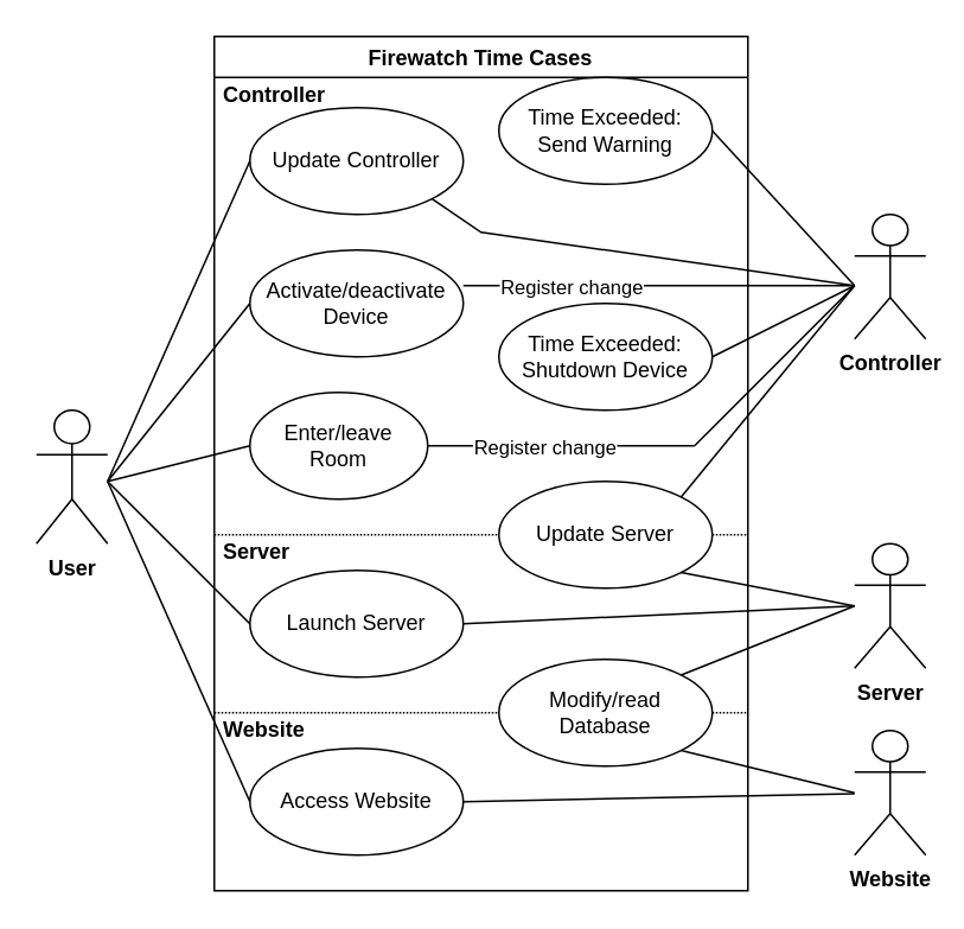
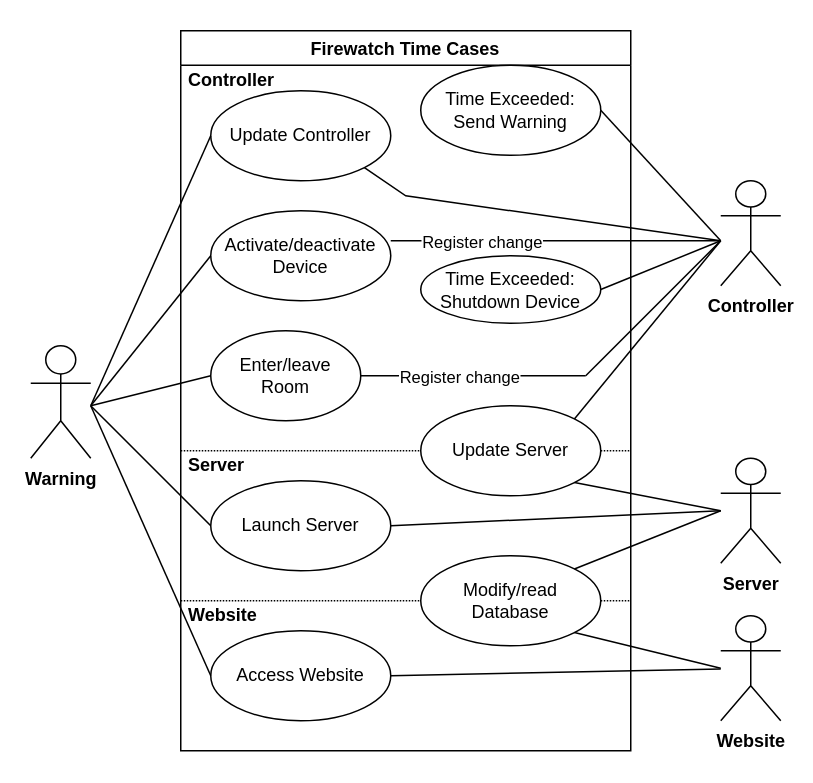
  <mxCell id="0" />
  <mxCell id="1" parent="0" />
  <mxCell id="2" style="edgeStyle=none;rounded=0;orthogonalLoop=1;jettySize=auto;html=1;endArrow=none;endFill=0;" edge="1" parent="1"><mxGeometry relative="1" as="geometry"><mxPoint x="480" y="160" as="sourcePoint" /><mxPoint x="390" y="250" as="targetPoint" /></mxGeometry></mxCell>
  <mxCell id="3" value="" style="line;strokeWidth=1;html=1;dashed=1;dashPattern=1 1;" vertex="1" parent="1"><mxGeometry x="120" y="295" width="300" height="10" as="geometry" /></mxCell>
  <mxCell id="4" value="Firewatch Time Cases" style="swimlane;" vertex="1" parent="1"><mxGeometry x="120" y="20" width="300" height="480" as="geometry" /></mxCell>
  <mxCell id="5" value="" style="line;strokeWidth=1;html=1;dashed=1;dashPattern=1 1;" vertex="1" parent="4"><mxGeometry y="375" width="300" height="10" as="geometry" /></mxCell>
  <mxCell id="6" value="Update Controller" style="ellipse;whiteSpace=wrap;html=1;" vertex="1" parent="4"><mxGeometry x="20" y="40" width="120" height="60" as="geometry" /></mxCell>
  <mxCell id="7" value="Launch Server" style="ellipse;whiteSpace=wrap;html=1;" vertex="1" parent="4"><mxGeometry x="20" y="300" width="120" height="60" as="geometry" /></mxCell>
  <mxCell id="8" value="Enter/leave&lt;br&gt;Room" style="ellipse;whiteSpace=wrap;html=1;" vertex="1" parent="4"><mxGeometry x="20" y="200" width="100" height="60" as="geometry" /></mxCell>
  <mxCell id="9" value="Activate/deactivate&lt;br&gt;Device" style="ellipse;whiteSpace=wrap;html=1;" vertex="1" parent="4"><mxGeometry x="20" y="120" width="120" height="60" as="geometry" /></mxCell>
  <mxCell id="10" value="Modify/read&lt;br&gt;Database" style="ellipse;whiteSpace=wrap;html=1;" vertex="1" parent="4"><mxGeometry x="160" y="350" width="120" height="60" as="geometry" /></mxCell>
  <mxCell id="11" value="Time Exceeded:&lt;br&gt;Send Warning" style="ellipse;whiteSpace=wrap;html=1;" vertex="1" parent="4"><mxGeometry x="160" y="23" width="120" height="60" as="geometry" /></mxCell>
  <mxCell id="12" value="Update Server" style="ellipse;whiteSpace=wrap;html=1;" vertex="1" parent="4"><mxGeometry x="160" y="250" width="120" height="60" as="geometry" /></mxCell>
  <mxCell id="13" value="Access Website" style="ellipse;whiteSpace=wrap;html=1;" vertex="1" parent="4"><mxGeometry x="20" y="400" width="120" height="60" as="geometry" /></mxCell>
  <mxCell id="14" value="&lt;b&gt;&amp;nbsp;Server&lt;/b&gt;" style="text;html=1;strokeColor=none;fillColor=none;align=left;verticalAlign=middle;whiteSpace=wrap;rounded=0;dashed=1;dashPattern=1 1;" vertex="1" parent="4"><mxGeometry y="280" width="60" height="20" as="geometry" /></mxCell>
  <mxCell id="15" value="&lt;b&gt;&amp;nbsp;Website&lt;/b&gt;" style="text;html=1;strokeColor=none;fillColor=none;align=left;verticalAlign=middle;whiteSpace=wrap;rounded=0;dashed=1;dashPattern=1 1;" vertex="1" parent="4"><mxGeometry y="380" width="60" height="20" as="geometry" /></mxCell>
  <mxCell id="16" value="&lt;b&gt;&amp;nbsp;Controller&lt;/b&gt;" style="text;html=1;strokeColor=none;fillColor=none;align=left;verticalAlign=middle;whiteSpace=wrap;rounded=0;dashed=1;dashPattern=1 1;" vertex="1" parent="4"><mxGeometry y="23" width="60" height="20" as="geometry" /></mxCell>
- <mxCell id="17" value="Time Exceeded:&lt;br&gt;Shutdown Device" style="ellipse;whiteSpace=wrap;html=1;" vertex="1" parent="4"><mxGeometry x="160" y="150" width="120" height="60" as="geometry" /></mxCell>
+ <mxCell id="17" value="Time Exceeded:&lt;br&gt;Shutdown Device" style="ellipse;whiteSpace=wrap;html=1;" vertex="1" parent="4"><mxGeometry x="160" y="150" width="120" height="45" as="geometry" /></mxCell>
  <mxCell id="18" style="edgeStyle=none;rounded=0;orthogonalLoop=1;jettySize=auto;html=1;entryX=0;entryY=0.5;entryDx=0;entryDy=0;endArrow=none;endFill=0;" edge="1" parent="1" target="13"><mxGeometry relative="1" as="geometry"><mxPoint x="60" y="270" as="sourcePoint" /></mxGeometry></mxCell>
  <mxCell id="19" style="edgeStyle=none;rounded=0;orthogonalLoop=1;jettySize=auto;html=1;entryX=0;entryY=0.5;entryDx=0;entryDy=0;endArrow=none;endFill=0;" edge="1" parent="1" target="7"><mxGeometry relative="1" as="geometry"><mxPoint x="60" y="270" as="sourcePoint" /></mxGeometry></mxCell>
  <mxCell id="20" style="edgeStyle=none;rounded=0;orthogonalLoop=1;jettySize=auto;html=1;entryX=0;entryY=0.5;entryDx=0;entryDy=0;endArrow=none;endFill=0;" edge="1" parent="1" target="8"><mxGeometry relative="1" as="geometry"><mxPoint x="60" y="270" as="sourcePoint" /></mxGeometry></mxCell>
  <mxCell id="21" style="edgeStyle=none;rounded=0;orthogonalLoop=1;jettySize=auto;html=1;entryX=0;entryY=0.5;entryDx=0;entryDy=0;endArrow=none;endFill=0;" edge="1" parent="1" target="6"><mxGeometry relative="1" as="geometry"><mxPoint x="60" y="270" as="sourcePoint" /></mxGeometry></mxCell>
  <mxCell id="22" style="edgeStyle=none;rounded=0;orthogonalLoop=1;jettySize=auto;html=1;entryX=0;entryY=0.5;entryDx=0;entryDy=0;endArrow=none;endFill=0;" edge="1" parent="1" target="9"><mxGeometry relative="1" as="geometry"><mxPoint x="60" y="270" as="sourcePoint" /></mxGeometry></mxCell>
- <mxCell id="23" value="&lt;b&gt;User&lt;/b&gt;" style="shape=umlActor;verticalLabelPosition=bottom;verticalAlign=top;html=1;" vertex="1" parent="1"><mxGeometry x="20" y="230" width="40" height="75" as="geometry" /></mxCell>
+ <mxCell id="23" value="&lt;b&gt;Warning&lt;/b&gt;" style="shape=umlActor;verticalLabelPosition=bottom;verticalAlign=top;html=1;" vertex="1" parent="1"><mxGeometry x="20" y="230" width="40" height="75" as="geometry" /></mxCell>
  <mxCell id="24" style="edgeStyle=none;rounded=0;orthogonalLoop=1;jettySize=auto;html=1;entryX=1;entryY=0.5;entryDx=0;entryDy=0;endArrow=none;endFill=0;" edge="1" parent="1" target="11"><mxGeometry relative="1" as="geometry"><mxPoint x="480" y="160" as="sourcePoint" /></mxGeometry></mxCell>
  <mxCell id="25" style="edgeStyle=none;rounded=0;orthogonalLoop=1;jettySize=auto;html=1;entryX=1;entryY=0.5;entryDx=0;entryDy=0;endArrow=none;endFill=0;" edge="1" parent="1" target="17"><mxGeometry relative="1" as="geometry"><mxPoint x="480" y="160" as="sourcePoint" /></mxGeometry></mxCell>
  <mxCell id="26" style="rounded=0;orthogonalLoop=1;jettySize=auto;html=1;endArrow=none;endFill=0;" edge="1" parent="1"><mxGeometry relative="1" as="geometry"><mxPoint x="480" y="160" as="sourcePoint" /><mxPoint x="260" y="160" as="targetPoint" /></mxGeometry></mxCell>
  <mxCell id="27" value="Register change" style="edgeLabel;html=1;align=center;verticalAlign=middle;resizable=0;points=[];fontSize=11;fontFamily=Helvetica;fontColor=default;" vertex="1" connectable="0" parent="26"><mxGeometry x="0.359" y="-2" relative="1" as="geometry"><mxPoint x="-11" y="2" as="offset" /></mxGeometry></mxCell>
  <mxCell id="28" style="shape=connector;rounded=0;orthogonalLoop=1;jettySize=auto;html=1;entryX=1;entryY=0;entryDx=0;entryDy=0;labelBackgroundColor=default;fontFamily=Helvetica;fontSize=11;fontColor=default;endArrow=none;endFill=0;strokeColor=default;" edge="1" parent="1" target="12"><mxGeometry relative="1" as="geometry"><mxPoint x="480" y="160" as="sourcePoint" /></mxGeometry></mxCell>
  <mxCell id="29" value="&lt;b&gt;Controller&lt;/b&gt;" style="shape=umlActor;verticalLabelPosition=bottom;verticalAlign=top;html=1;gradientColor=none;" vertex="1" parent="1"><mxGeometry x="480" y="120" width="40" height="70" as="geometry" /></mxCell>
  <mxCell id="30" style="rounded=0;orthogonalLoop=1;jettySize=auto;html=1;entryX=1;entryY=0;entryDx=0;entryDy=0;endArrow=none;endFill=0;" edge="1" parent="1" target="10"><mxGeometry relative="1" as="geometry"><mxPoint x="480" y="340" as="sourcePoint" /></mxGeometry></mxCell>
  <mxCell id="31" style="edgeStyle=none;rounded=0;orthogonalLoop=1;jettySize=auto;html=1;entryX=1;entryY=1;entryDx=0;entryDy=0;endArrow=none;endFill=0;" edge="1" parent="1" target="12"><mxGeometry relative="1" as="geometry"><mxPoint x="480" y="340" as="sourcePoint" /></mxGeometry></mxCell>
  <mxCell id="32" style="edgeStyle=none;rounded=0;orthogonalLoop=1;jettySize=auto;html=1;entryX=1;entryY=0.5;entryDx=0;entryDy=0;endArrow=none;endFill=0;" edge="1" parent="1" target="7"><mxGeometry relative="1" as="geometry"><mxPoint x="480" y="340" as="sourcePoint" /></mxGeometry></mxCell>
  <mxCell id="33" value="&lt;b&gt;Server&lt;/b&gt;" style="shape=umlActor;verticalLabelPosition=bottom;verticalAlign=top;html=1;" vertex="1" parent="1"><mxGeometry x="480" y="305" width="40" height="70" as="geometry" /></mxCell>
  <mxCell id="34" style="edgeStyle=none;rounded=0;orthogonalLoop=1;jettySize=auto;html=1;entryX=1;entryY=1;entryDx=0;entryDy=0;endArrow=none;endFill=0;" edge="1" parent="1" target="10"><mxGeometry relative="1" as="geometry"><mxPoint x="480" y="445" as="sourcePoint" /></mxGeometry></mxCell>
  <mxCell id="35" value="&lt;b&gt;Website&lt;/b&gt;" style="shape=umlActor;verticalLabelPosition=bottom;verticalAlign=top;html=1;" vertex="1" parent="1"><mxGeometry x="480" y="410" width="40" height="70" as="geometry" /></mxCell>
  <mxCell id="36" style="edgeStyle=none;rounded=0;orthogonalLoop=1;jettySize=auto;html=1;endArrow=none;endFill=0;exitX=1;exitY=0.5;exitDx=0;exitDy=0;" edge="1" parent="1" source="8"><mxGeometry relative="1" as="geometry"><mxPoint x="490" y="170" as="sourcePoint" /><mxPoint x="390" y="250" as="targetPoint" /></mxGeometry></mxCell>
  <mxCell id="37" value="Register change" style="edgeLabel;html=1;align=center;verticalAlign=middle;resizable=0;points=[];fontSize=11;fontFamily=Helvetica;fontColor=default;" vertex="1" connectable="0" parent="36"><mxGeometry x="-0.462" y="1" relative="1" as="geometry"><mxPoint x="25" y="1" as="offset" /></mxGeometry></mxCell>
  <mxCell id="38" style="edgeStyle=none;shape=connector;rounded=0;orthogonalLoop=1;jettySize=auto;html=1;exitX=1;exitY=1;exitDx=0;exitDy=0;labelBackgroundColor=default;fontFamily=Helvetica;fontSize=11;fontColor=default;endArrow=none;endFill=0;strokeColor=default;" edge="1" parent="1" source="6"><mxGeometry relative="1" as="geometry"><mxPoint x="480" y="160" as="targetPoint" /><Array as="points"><mxPoint x="270" y="130" /></Array></mxGeometry></mxCell>
  <mxCell id="39" style="edgeStyle=none;shape=connector;rounded=0;orthogonalLoop=1;jettySize=auto;html=1;exitX=1;exitY=0.5;exitDx=0;exitDy=0;labelBackgroundColor=default;fontFamily=Helvetica;fontSize=11;fontColor=default;endArrow=none;endFill=0;strokeColor=default;" edge="1" parent="1" source="13" target="35"><mxGeometry relative="1" as="geometry" /></mxCell>
